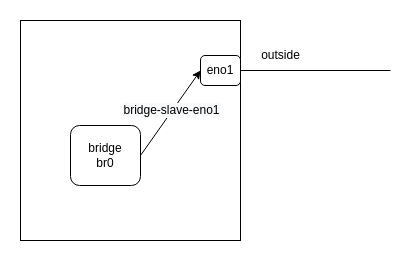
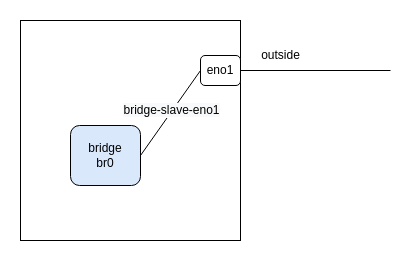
  <mxCell id="0" />
  <mxCell id="1" parent="0" />
  <mxCell id="2" value="" style="whiteSpace=wrap;html=1;aspect=fixed;" vertex="1" parent="1"><mxGeometry x="20" y="20" width="220" height="220" as="geometry" /></mxCell>
  <mxCell id="3" value="eno1" style="rounded=1;whiteSpace=wrap;html=1;" vertex="1" parent="1"><mxGeometry x="200" y="55" width="40" height="30" as="geometry" /></mxCell>
  <mxCell id="4" value="" style="endArrow=none;html=1;exitX=1;exitY=0.5;exitDx=0;exitDy=0;" edge="1" parent="1" source="3"><mxGeometry width="50" height="50" relative="1" as="geometry"><mxPoint x="180" y="145" as="sourcePoint" /><mxPoint x="390" y="70" as="targetPoint" /></mxGeometry></mxCell>
  <mxCell id="5" value="outside" style="text;html=1;align=center;verticalAlign=middle;resizable=0;points=[];autosize=1;" vertex="1" parent="1"><mxGeometry x="255" y="45" width="50" height="20" as="geometry" /></mxCell>
- <mxCell id="6" value="bridge&lt;br&gt;br0" style="rounded=1;whiteSpace=wrap;html=1;" vertex="1" parent="1"><mxGeometry x="70" y="125" width="70" height="60" as="geometry" /></mxCell>
- <mxCell id="7" value="" style="endArrow=classic;html=1;entryX=0;entryY=0.5;entryDx=0;entryDy=0;exitX=1;exitY=0.5;exitDx=0;exitDy=0;" edge="1" parent="1" source="6" target="3"><mxGeometry width="50" height="50" relative="1" as="geometry"><mxPoint x="180" y="135" as="sourcePoint" /><mxPoint x="230" y="85" as="targetPoint" /></mxGeometry></mxCell>
+ <mxCell id="6" value="bridge&lt;br&gt;br0" style="rounded=1;whiteSpace=wrap;html=1;fillColor=#dae8fc;" vertex="1" parent="1"><mxGeometry x="70" y="125" width="70" height="60" as="geometry" /></mxCell>
+ <mxCell id="7" value="" style="endArrow=none;html=1;entryX=0;entryY=0.5;entryDx=0;entryDy=0;exitX=1;exitY=0.5;exitDx=0;exitDy=0;" edge="1" parent="1" source="6" target="3"><mxGeometry width="50" height="50" relative="1" as="geometry"><mxPoint x="180" y="135" as="sourcePoint" /><mxPoint x="230" y="85" as="targetPoint" /></mxGeometry></mxCell>
  <mxCell id="8" value="&lt;span style=&quot;font-size: 12px ; background-color: rgb(248 , 249 , 250)&quot;&gt;bridge-slave-eno1&lt;/span&gt;" style="edgeLabel;html=1;align=center;verticalAlign=middle;resizable=0;points=[];" vertex="1" connectable="0" parent="7"><mxGeometry x="-0.294" y="1" relative="1" as="geometry"><mxPoint x="9.48" y="-14.2" as="offset" /></mxGeometry></mxCell>
  <mxCell id="9" style="edgeStyle=none;rounded=0;orthogonalLoop=1;jettySize=auto;html=1;exitX=0;exitY=1;exitDx=0;exitDy=0;" edge="1" parent="1" source="2" target="2"><mxGeometry relative="1" as="geometry" /></mxCell>
